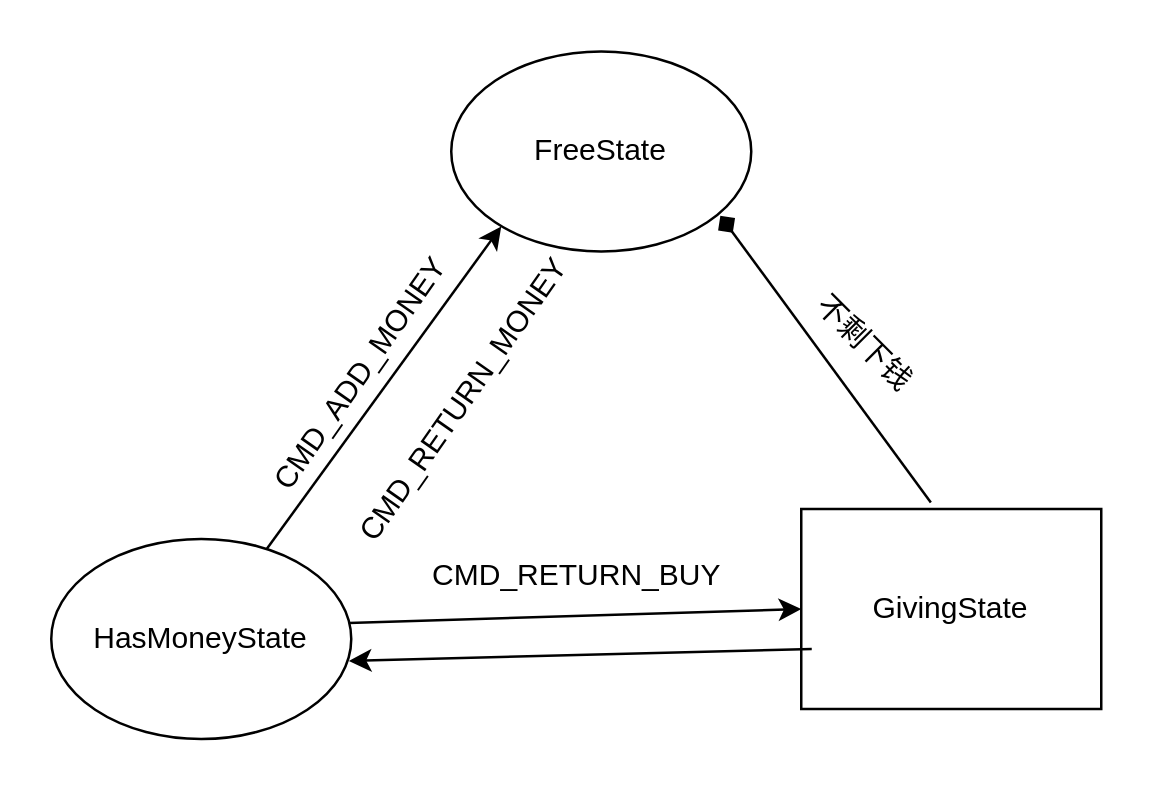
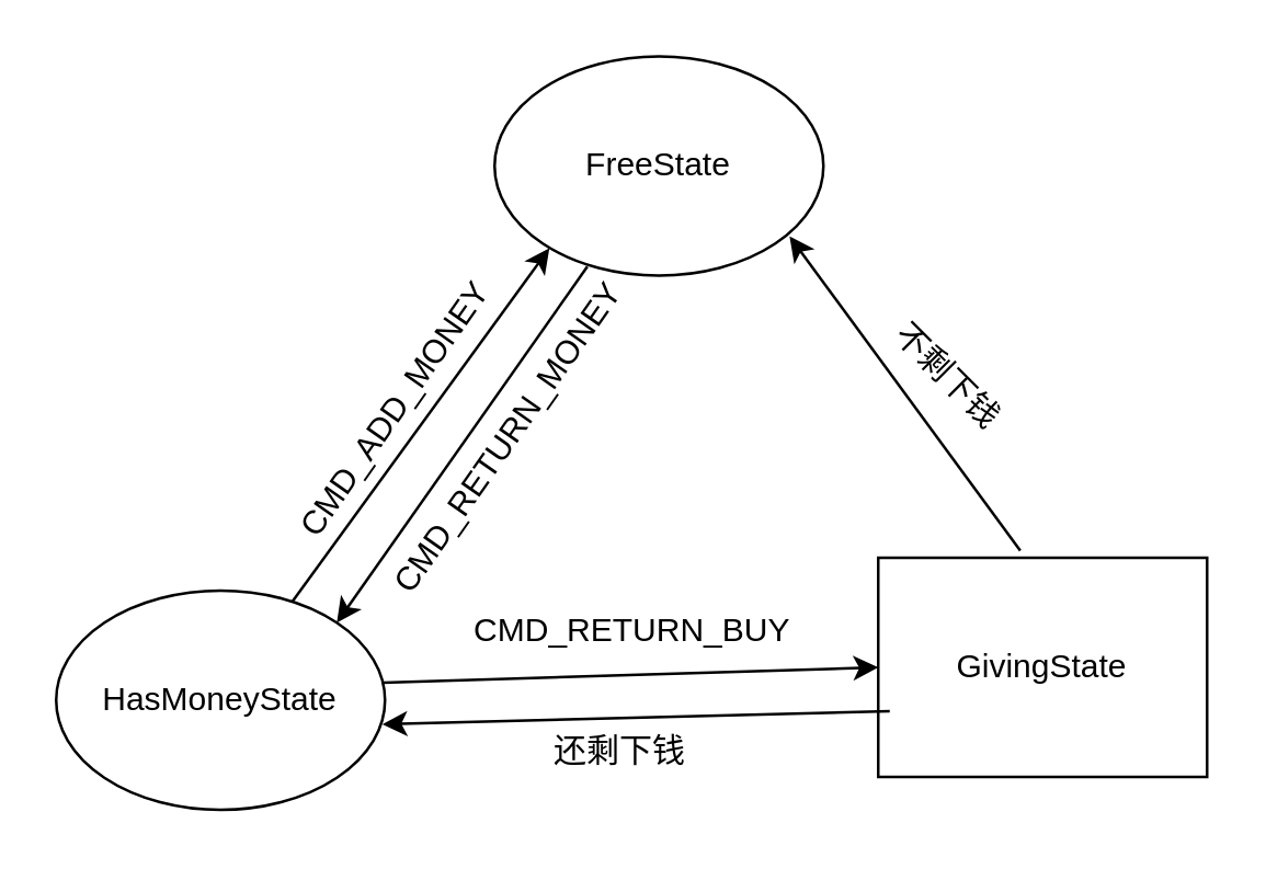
  <mxCell id="0" />
  <mxCell id="1" parent="0" />
  <mxCell id="2" value="FreeState" style="ellipse;whiteSpace=wrap;html=1;" vertex="1" parent="1"><mxGeometry x="180" y="20" width="120" height="80" as="geometry" /></mxCell>
  <mxCell id="3" value="HasMoneyState" style="ellipse;whiteSpace=wrap;html=1;" vertex="1" parent="1"><mxGeometry x="20" y="215" width="120" height="80" as="geometry" /></mxCell>
  <mxCell id="4" value="GivingState" style="whiteSpace=wrap;html=1;rounded=0;" vertex="1" parent="1"><mxGeometry x="320" y="203" width="120" height="80" as="geometry" /></mxCell>
+ <mxCell id="5" value="" style="endArrow=classic;html=1;exitX=0.282;exitY=0.959;exitDx=0;exitDy=0;exitPerimeter=0;entryX=1;entryY=0;entryDx=0;entryDy=0;" edge="1" parent="1" source="2" target="3"><mxGeometry width="50" height="50" relative="1" as="geometry"><mxPoint x="200" y="110" as="sourcePoint" /><mxPoint x="130" y="210" as="targetPoint" /><Array as="points" /></mxGeometry></mxCell>
  <mxCell id="6" value="" style="endArrow=classic;html=1;" edge="1" parent="1" source="3"><mxGeometry width="50" height="50" relative="1" as="geometry"><mxPoint x="150" y="140" as="sourcePoint" /><mxPoint x="200" y="90" as="targetPoint" /><Array as="points" /></mxGeometry></mxCell>
  <mxCell id="7" value="" style="endArrow=classic;html=1;entryX=0;entryY=0.5;entryDx=0;entryDy=0;exitX=0.992;exitY=0.42;exitDx=0;exitDy=0;exitPerimeter=0;" edge="1" parent="1" source="3" target="4"><mxGeometry width="50" height="50" relative="1" as="geometry"><mxPoint x="250" y="290" as="sourcePoint" /><mxPoint x="300" y="240" as="targetPoint" /></mxGeometry></mxCell>
  <mxCell id="8" value="" style="endArrow=classic;html=1;entryX=0.992;entryY=0.61;entryDx=0;entryDy=0;entryPerimeter=0;exitX=0.035;exitY=0.7;exitDx=0;exitDy=0;exitPerimeter=0;" edge="1" parent="1" source="4" target="3"><mxGeometry width="50" height="50" relative="1" as="geometry"><mxPoint x="343" y="259" as="sourcePoint" /><mxPoint x="130" y="250" as="targetPoint" /><Array as="points" /></mxGeometry></mxCell>
- <mxCell id="9" value="" style="endArrow=diamond;html=1;exitX=0.432;exitY=-0.032;exitDx=0;exitDy=0;exitPerimeter=0;entryX=0.897;entryY=0.821;entryDx=0;entryDy=0;entryPerimeter=0;" edge="1" parent="1" source="4" target="2"><mxGeometry width="50" height="50" relative="1" as="geometry"><mxPoint x="310" y="150" as="sourcePoint" /><mxPoint x="360" y="100" as="targetPoint" /></mxGeometry></mxCell>
+ <mxCell id="9" value="" style="endArrow=classic;html=1;exitX=0.432;exitY=-0.032;exitDx=0;exitDy=0;exitPerimeter=0;entryX=0.897;entryY=0.821;entryDx=0;entryDy=0;entryPerimeter=0;" edge="1" parent="1" source="4" target="2"><mxGeometry width="50" height="50" relative="1" as="geometry"><mxPoint x="310" y="150" as="sourcePoint" /><mxPoint x="360" y="100" as="targetPoint" /></mxGeometry></mxCell>
  <mxCell id="10" value="CMD_ADD_MONEY" style="text;whiteSpace=wrap;html=1;rotation=-55;" vertex="1" parent="1"><mxGeometry x="70" y="110" width="180" height="20" as="geometry" /></mxCell>
  <mxCell id="11" value="CMD_RETURN_MONEY" style="text;html=1;align=center;verticalAlign=middle;resizable=0;points=[];autosize=1;rotation=-55;" vertex="1" parent="1"><mxGeometry x="110" y="150" width="150" height="20" as="geometry" /></mxCell>
  <mxCell id="12" value="CMD_RETURN_BUY" style="text;html=1;align=center;verticalAlign=middle;resizable=0;points=[];autosize=1;" vertex="1" parent="1"><mxGeometry x="170" y="220" width="120" height="20" as="geometry" /></mxCell>
+ <mxCell id="13" value="还剩下钱&lt;br&gt;" style="text;whiteSpace=wrap;html=1;" vertex="1" parent="1"><mxGeometry x="200" y="260" width="70" height="30" as="geometry" /></mxCell>
  <mxCell id="14" value="不剩下钱&lt;br&gt;" style="text;whiteSpace=wrap;html=1;rotation=45;" vertex="1" parent="1"><mxGeometry x="320" y="130" width="70" height="20" as="geometry" /></mxCell>
